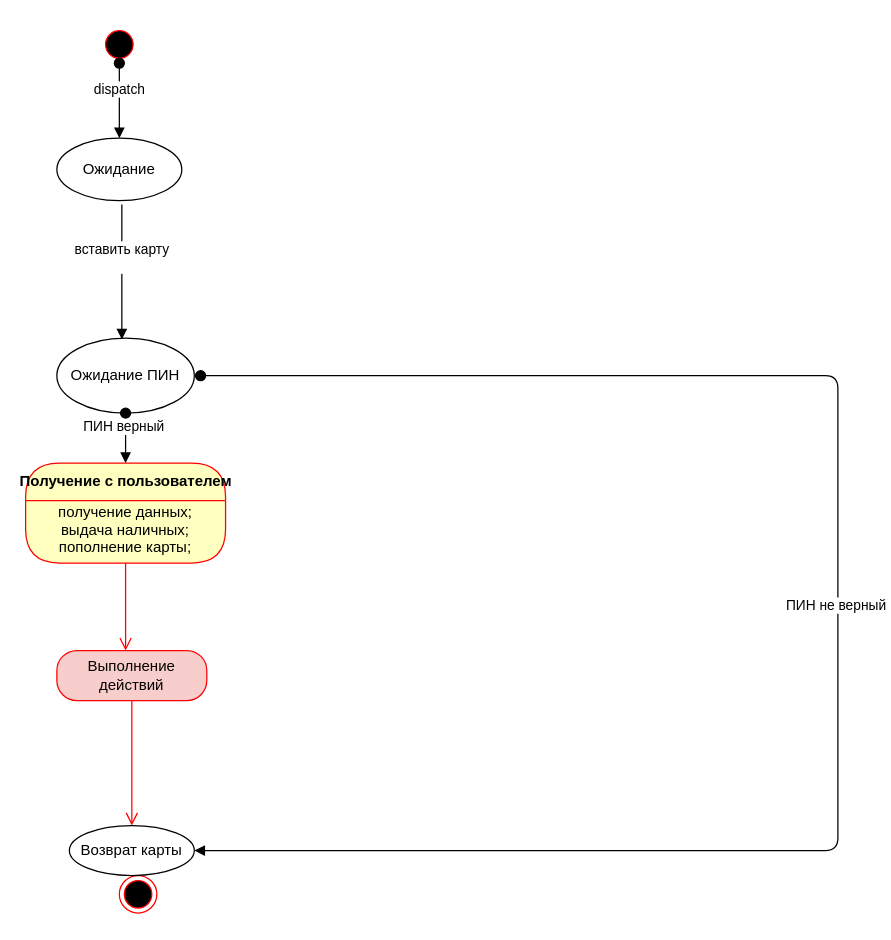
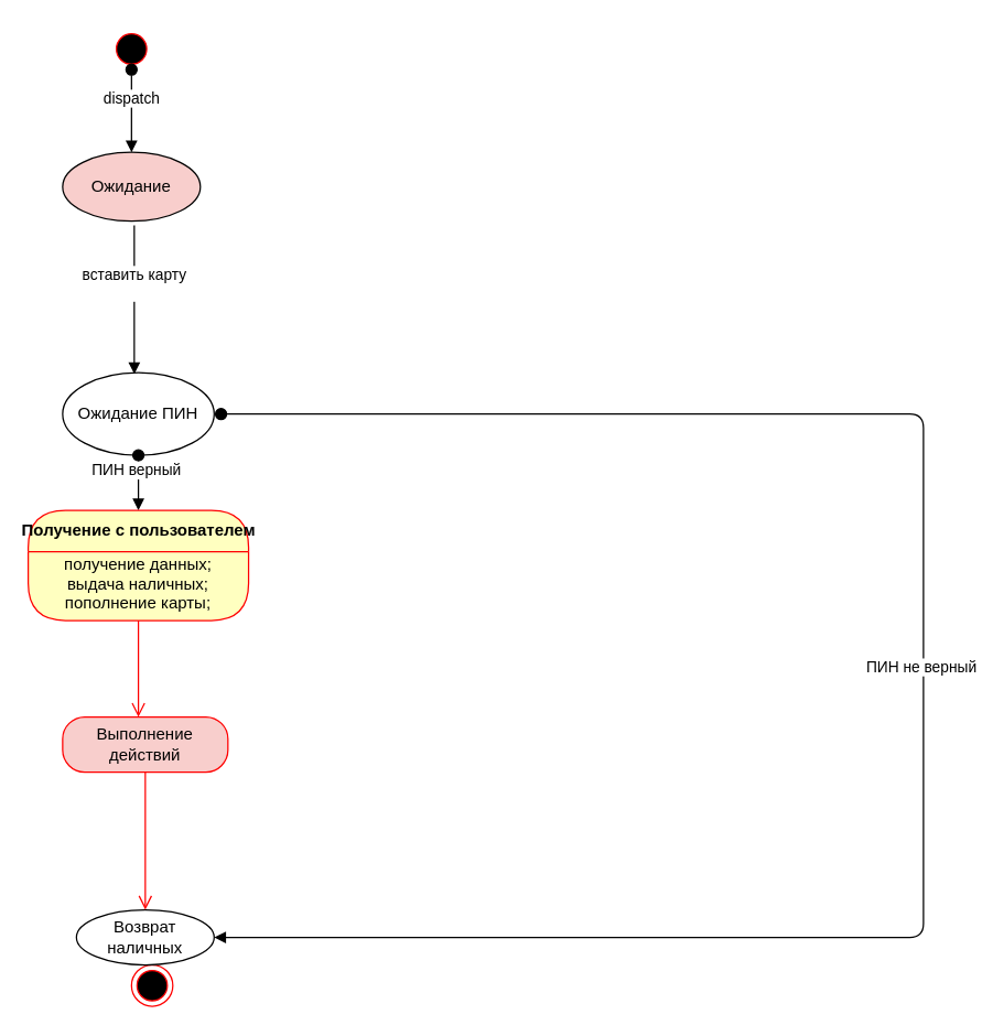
  <mxCell id="0" />
  <mxCell id="1" parent="0" />
  <mxCell id="2" value="" style="ellipse;html=1;shape=startState;fillColor=#000000;strokeColor=#ff0000;rounded=1;shadow=0;comic=0;labelBackgroundColor=none;fontFamily=Verdana;fontSize=12;fontColor=#000000;align=center;direction=south;" parent="1" vertex="1"><mxGeometry x="80" y="20" width="30" height="30" as="geometry" /></mxCell>
  <mxCell id="3" value="вставить карту&lt;br&gt;&lt;br&gt;" style="html=1;verticalAlign=bottom;endArrow=block;" edge="1" parent="1"><mxGeometry x="0.074" width="80" relative="1" as="geometry"><mxPoint x="97" y="163" as="sourcePoint" /><mxPoint x="97" y="271" as="targetPoint" /><mxPoint as="offset" /></mxGeometry></mxCell>
- <mxCell id="4" value="Ожидание" style="ellipse;whiteSpace=wrap;html=1;" vertex="1" parent="1"><mxGeometry x="45" y="110" width="100" height="50" as="geometry" /></mxCell>
+ <mxCell id="4" value="Ожидание" style="ellipse;whiteSpace=wrap;html=1;fillColor=#f8cecc;" vertex="1" parent="1"><mxGeometry x="45" y="110" width="100" height="50" as="geometry" /></mxCell>
  <mxCell id="5" value="Ожидание ПИН" style="ellipse;whiteSpace=wrap;html=1;" vertex="1" parent="1"><mxGeometry x="45" y="270" width="110" height="60" as="geometry" /></mxCell>
  <mxCell id="6" value="" style="ellipse;html=1;shape=endState;fillColor=#000000;strokeColor=#ff0000;" vertex="1" parent="1"><mxGeometry x="95" y="700" width="30" height="30" as="geometry" /></mxCell>
- <mxCell id="7" value="Возврат карты&lt;br&gt;" style="ellipse;whiteSpace=wrap;html=1;" vertex="1" parent="1"><mxGeometry x="55" y="660" width="100" height="40" as="geometry" /></mxCell>
+ <mxCell id="7" value="Возврат наличных&lt;br&gt;" style="ellipse;whiteSpace=wrap;html=1;" vertex="1" parent="1"><mxGeometry x="55" y="660" width="100" height="40" as="geometry" /></mxCell>
  <mxCell id="8" value="ПИН не верный&amp;nbsp;" style="html=1;verticalAlign=bottom;startArrow=oval;startFill=1;endArrow=block;startSize=8;entryX=1;entryY=0.5;entryDx=0;entryDy=0;" edge="1" parent="1" target="7"><mxGeometry width="60" relative="1" as="geometry"><mxPoint x="160" y="300" as="sourcePoint" /><mxPoint x="220" y="310" as="targetPoint" /><Array as="points"><mxPoint x="670" y="300" /><mxPoint x="670" y="500" /><mxPoint x="670" y="680" /></Array></mxGeometry></mxCell>
  <mxCell id="9" value="dispatch" style="html=1;verticalAlign=bottom;startArrow=oval;startFill=1;endArrow=block;startSize=8;entryX=0.5;entryY=0;entryDx=0;entryDy=0;" edge="1" parent="1" target="4"><mxGeometry width="60" relative="1" as="geometry"><mxPoint x="95" y="50" as="sourcePoint" /><mxPoint x="150" y="50" as="targetPoint" /></mxGeometry></mxCell>
  <mxCell id="10" value="ПИН верный&amp;nbsp;" style="html=1;verticalAlign=bottom;startArrow=oval;startFill=1;endArrow=block;startSize=8;entryX=0.5;entryY=0;entryDx=0;entryDy=0;exitX=0.5;exitY=1;exitDx=0;exitDy=0;" edge="1" parent="1" source="5"><mxGeometry width="60" relative="1" as="geometry"><mxPoint x="90" y="330" as="sourcePoint" /><mxPoint x="100" y="370" as="targetPoint" /></mxGeometry></mxCell>
  <mxCell id="11" value="Получение с пользователем" style="swimlane;html=1;fontStyle=1;align=center;verticalAlign=middle;childLayout=stackLayout;horizontal=1;startSize=30;horizontalStack=0;resizeParent=0;resizeLast=1;container=0;fontColor=#000000;collapsible=0;rounded=1;arcSize=30;strokeColor=#ff0000;fillColor=#ffffc0;swimlaneFillColor=#ffffc0;" vertex="1" parent="1"><mxGeometry x="20" y="370" width="160" height="80" as="geometry" /></mxCell>
  <mxCell id="12" value="получение данных;&lt;br&gt;выдача наличных;&lt;br&gt;пополнение карты;&lt;br&gt;&lt;br&gt;&lt;br&gt;" style="text;html=1;strokeColor=none;fillColor=none;align=center;verticalAlign=middle;spacingLeft=4;spacingRight=4;whiteSpace=wrap;overflow=hidden;rotatable=0;fontColor=#000000;" vertex="1" parent="11"><mxGeometry y="30" width="160" height="50" as="geometry" /></mxCell>
  <mxCell id="13" value="" style="edgeStyle=orthogonalEdgeStyle;html=1;verticalAlign=bottom;endArrow=open;endSize=8;strokeColor=#ff0000;" edge="1" source="11" parent="1"><mxGeometry relative="1" as="geometry"><mxPoint x="100" y="520" as="targetPoint" /><Array as="points"><mxPoint x="100" y="520" /></Array></mxGeometry></mxCell>
  <mxCell id="14" value="Выполнение действий" style="rounded=1;whiteSpace=wrap;html=1;arcSize=40;fontColor=#000000;fillColor=#f8cecc;strokeColor=#ff0000;" vertex="1" parent="1"><mxGeometry x="45" y="520" width="120" height="40" as="geometry" /></mxCell>
  <mxCell id="15" value="" style="edgeStyle=orthogonalEdgeStyle;html=1;verticalAlign=bottom;endArrow=open;endSize=8;strokeColor=#ff0000;" edge="1" source="14" parent="1"><mxGeometry relative="1" as="geometry"><mxPoint x="105" y="660" as="targetPoint" /></mxGeometry></mxCell>
